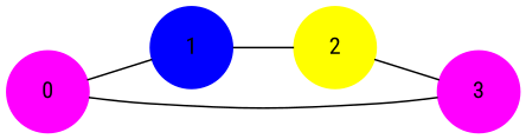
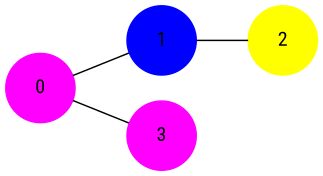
  graph {
    fontname="Roboto Condensed"
    rankdir=LR
    node [color=magenta fontname="Roboto Condensed" shape=circle style=filled]
    edge [fontname="Roboto Condensed"]
    n1 [label=0 width=0.66]
    n2 [color=blue label=1 width=0.66]
    n3 [label=3 width=0.66]
    n4 [color=yellow label=2 width=0.66]
    n1 -- n2
    n1 -- n3
    n2 -- n4
-   n4 -- n3
  }
